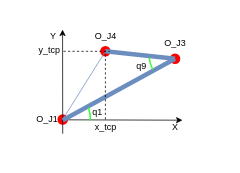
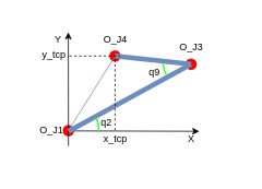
  <mxCell id="0" />
  <mxCell id="1" parent="0" />
  <mxCell id="2" value="" style="shape=waypoint;sketch=0;size=6;pointerEvents=1;points=[];resizable=0;rotatable=0;perimeter=centerPerimeter;snapToPoint=1;strokeColor=#FF0000;fillColor=#FF0000;strokeWidth=5;" vertex="1" parent="1"><mxGeometry x="63" y="139" width="40" height="40" as="geometry" /></mxCell>
  <mxCell id="3" value="" style="endArrow=classic;html=1;" edge="1" parent="1"><mxGeometry width="50" height="50" relative="1" as="geometry"><mxPoint x="83" y="159.5" as="sourcePoint" /><mxPoint x="243" y="160" as="targetPoint" /></mxGeometry></mxCell>
  <mxCell id="4" value="" style="endArrow=classic;html=1;" edge="1" parent="1"><mxGeometry width="50" height="50" relative="1" as="geometry"><mxPoint x="83" y="178" as="sourcePoint" /><mxPoint x="82.8" y="39" as="targetPoint" /></mxGeometry></mxCell>
  <mxCell id="5" value="X" style="text;html=1;resizable=0;autosize=1;align=center;verticalAlign=middle;points=[];fillColor=none;strokeColor=none;rounded=0;" vertex="1" parent="1"><mxGeometry x="223" y="159" width="20" height="20" as="geometry" /></mxCell>
  <mxCell id="6" value="Y" style="text;html=1;resizable=0;autosize=1;align=center;verticalAlign=middle;points=[];fillColor=none;strokeColor=none;rounded=0;" vertex="1" parent="1"><mxGeometry x="60" y="38" width="20" height="20" as="geometry" /></mxCell>
  <mxCell id="7" value="" style="shape=waypoint;sketch=0;size=6;pointerEvents=1;points=[];resizable=0;rotatable=0;perimeter=centerPerimeter;snapToPoint=1;strokeColor=#FF0000;fillColor=#FF0000;strokeWidth=5;" vertex="1" parent="1"><mxGeometry x="213" y="58" width="40" height="40" as="geometry" /></mxCell>
  <mxCell id="8" value="" style="endArrow=none;html=1;fillColor=#dae8fc;strokeColor=#6c8ebf;strokeWidth=6;" edge="1" parent="1" target="7"><mxGeometry width="50" height="50" relative="1" as="geometry"><mxPoint x="83" y="160" as="sourcePoint" /><mxPoint x="203" y="79" as="targetPoint" /></mxGeometry></mxCell>
  <mxCell id="9" value="" style="shape=waypoint;sketch=0;size=6;pointerEvents=1;points=[];resizable=0;rotatable=0;perimeter=centerPerimeter;snapToPoint=1;strokeColor=#FF0000;fillColor=#FF0000;strokeWidth=5;" vertex="1" parent="1"><mxGeometry x="120" y="48" width="40" height="40" as="geometry" /></mxCell>
  <mxCell id="10" value="" style="endArrow=none;html=1;fillColor=#dae8fc;strokeColor=#6c8ebf;strokeWidth=6;entryX=0.613;entryY=0.504;entryDx=0;entryDy=0;entryPerimeter=0;exitX=-0.042;exitY=-0.068;exitDx=0;exitDy=0;exitPerimeter=0;" edge="1" parent="1" source="9" target="7"><mxGeometry width="50" height="50" relative="1" as="geometry"><mxPoint x="93" y="169" as="sourcePoint" /><mxPoint x="243" y="39" as="targetPoint" /></mxGeometry></mxCell>
  <mxCell id="11" value="O_J1" style="text;html=1;resizable=0;autosize=1;align=center;verticalAlign=middle;points=[];fillColor=none;strokeColor=none;rounded=0;" vertex="1" parent="1"><mxGeometry x="42" y="149" width="40" height="20" as="geometry" /></mxCell>
  <mxCell id="12" value="O_J3" style="text;html=1;resizable=0;autosize=1;align=center;verticalAlign=middle;points=[];fillColor=none;strokeColor=none;rounded=0;" vertex="1" parent="1"><mxGeometry x="213" y="48" width="40" height="20" as="geometry" /></mxCell>
  <mxCell id="13" value="" style="endArrow=none;html=1;strokeWidth=1;strokeColor=#6C8EBF;" edge="1" parent="1" target="9"><mxGeometry width="50" height="50" relative="1" as="geometry"><mxPoint x="83" y="159" as="sourcePoint" /><mxPoint x="113" y="69" as="targetPoint" /></mxGeometry></mxCell>
  <mxCell id="14" value="" style="endArrow=none;dashed=1;html=1;strokeWidth=1;" edge="1" parent="1"><mxGeometry width="50" height="50" relative="1" as="geometry"><mxPoint x="84" y="68" as="sourcePoint" /><mxPoint x="146" y="68" as="targetPoint" /></mxGeometry></mxCell>
  <mxCell id="15" value="" style="endArrow=none;dashed=1;html=1;strokeWidth=1;" edge="1" parent="1" target="9"><mxGeometry width="50" height="50" relative="1" as="geometry"><mxPoint x="140" y="159" as="sourcePoint" /><mxPoint x="163" y="59" as="targetPoint" /></mxGeometry></mxCell>
  <mxCell id="16" value="O_J4" style="text;html=1;resizable=0;autosize=1;align=center;verticalAlign=middle;points=[];fillColor=none;strokeColor=none;rounded=0;" vertex="1" parent="1"><mxGeometry x="120" y="38" width="40" height="20" as="geometry" /></mxCell>
  <mxCell id="17" value="y_tcp" style="text;html=1;resizable=0;autosize=1;align=center;verticalAlign=middle;points=[];fillColor=none;strokeColor=none;rounded=0;" vertex="1" parent="1"><mxGeometry x="45" y="57" width="40" height="20" as="geometry" /></mxCell>
  <mxCell id="18" value="x_tcp" style="text;html=1;resizable=0;autosize=1;align=center;verticalAlign=middle;points=[];fillColor=none;strokeColor=none;rounded=0;" vertex="1" parent="1"><mxGeometry x="120" y="159" width="40" height="20" as="geometry" /></mxCell>
  <mxCell id="19" value="" style="verticalLabelPosition=bottom;verticalAlign=top;html=1;shape=mxgraph.basic.arc;startAngle=0.948;endAngle=0.005;strokeWidth=2;rotation=0;direction=south;fillColor=#33FF33;strokeColor=#33FF33;" vertex="1" parent="1"><mxGeometry x="20" y="109" width="100" height="100" as="geometry" /></mxCell>
  <mxCell id="20" value="" style="verticalLabelPosition=bottom;verticalAlign=top;html=1;shape=mxgraph.basic.arc;startAngle=0.677;endAngle=0.729;strokeColor=#33FF33;strokeWidth=2;fillColor=#33FF33;" vertex="1" parent="1"><mxGeometry x="198" y="20" width="100" height="100" as="geometry" /></mxCell>
- <mxCell id="21" value="q1" style="text;html=1;resizable=0;autosize=1;align=center;verticalAlign=middle;points=[];fillColor=none;strokeColor=none;rounded=0;" vertex="1" parent="1"><mxGeometry x="114" y="139" width="30" height="20" as="geometry" /></mxCell>
+ <mxCell id="21" value="q2" style="text;html=1;resizable=0;autosize=1;align=center;verticalAlign=middle;points=[];fillColor=none;strokeColor=none;rounded=0;" vertex="1" parent="1"><mxGeometry x="114" y="139" width="30" height="20" as="geometry" /></mxCell>
  <mxCell id="22" value="q9" style="text;html=1;resizable=0;autosize=1;align=center;verticalAlign=middle;points=[];fillColor=none;strokeColor=none;rounded=0;" vertex="1" parent="1"><mxGeometry x="173" y="78" width="30" height="20" as="geometry" /></mxCell>
